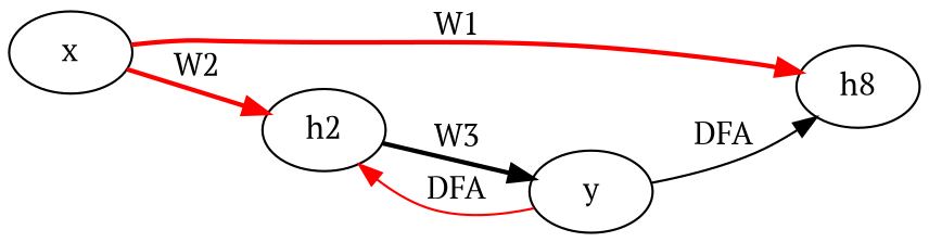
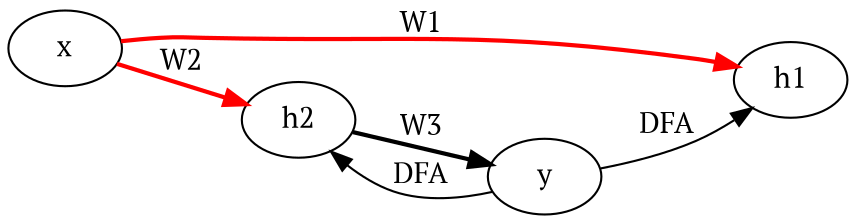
  digraph {
    fontname="PT Serif"
    rankdir=LR
    node [fontname="PT Serif"]
    edge [fontname="PT Serif" style=bold]
    x
-   h1 [label=h8]
+   h1
    h2
    y
    x -> h1 [color="#ff0000" label=W1]
    x -> h2 [color="#ff0000" label=W2]
    h2 -> h1 [style=invis]
    h2 -> y [color=black label=W3]
    y -> h1 [label=DFA style=""]
-   y -> h2 [label=DFA color="#ff0000" style=""]
+   y -> h2 [label=DFA style=""]
  }
